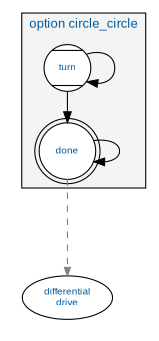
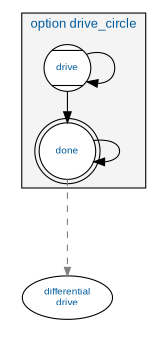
  digraph {
    compound=true
    nodesep=0.3
    ranksep=0.4
    node [fillcolor="#FFFFFF" fontcolor="#005A9C" fontname=Arial fontsize=9 style=filled]
-   n1 [label=turn shape=Mcircle]
+   n1 [label=drive shape=Mcircle]
    n2 [label=done shape=doublecircle]
    n3 [label="differential\ndrive"]
    subgraph cluster_1 {
      fillcolor="#F4F4F4"
      fontcolor="#005A9C"
      fontname=Arial
      fontsize=12
-     label="option circle_circle"
+     label="option drive_circle"
      style=filled
      subgraph sub_2 {
        fillcolor="#F4F4F4"
        fontcolor="#005A9C"
        fontname=Arial
        fontsize=12
        label="option drive_circle"
        rank=same
        style=filled
        n1
      }
      subgraph sub_3 {
        fillcolor="#F4F4F4"
        fontcolor="#005A9C"
        fontname=Arial
        fontsize=12
        label="option drive_circle"
        rank=same
        style=filled
        n2
      }
    }
    subgraph cluster_4 {
      color="#FFFFFF"
      n3
    }
    n1 -> n1
    n1 -> n2
    n2 -> n2
    n2 -> n3 [arrowsize=0.8 color="#808080" minlen=3 style=dashed]
  }
